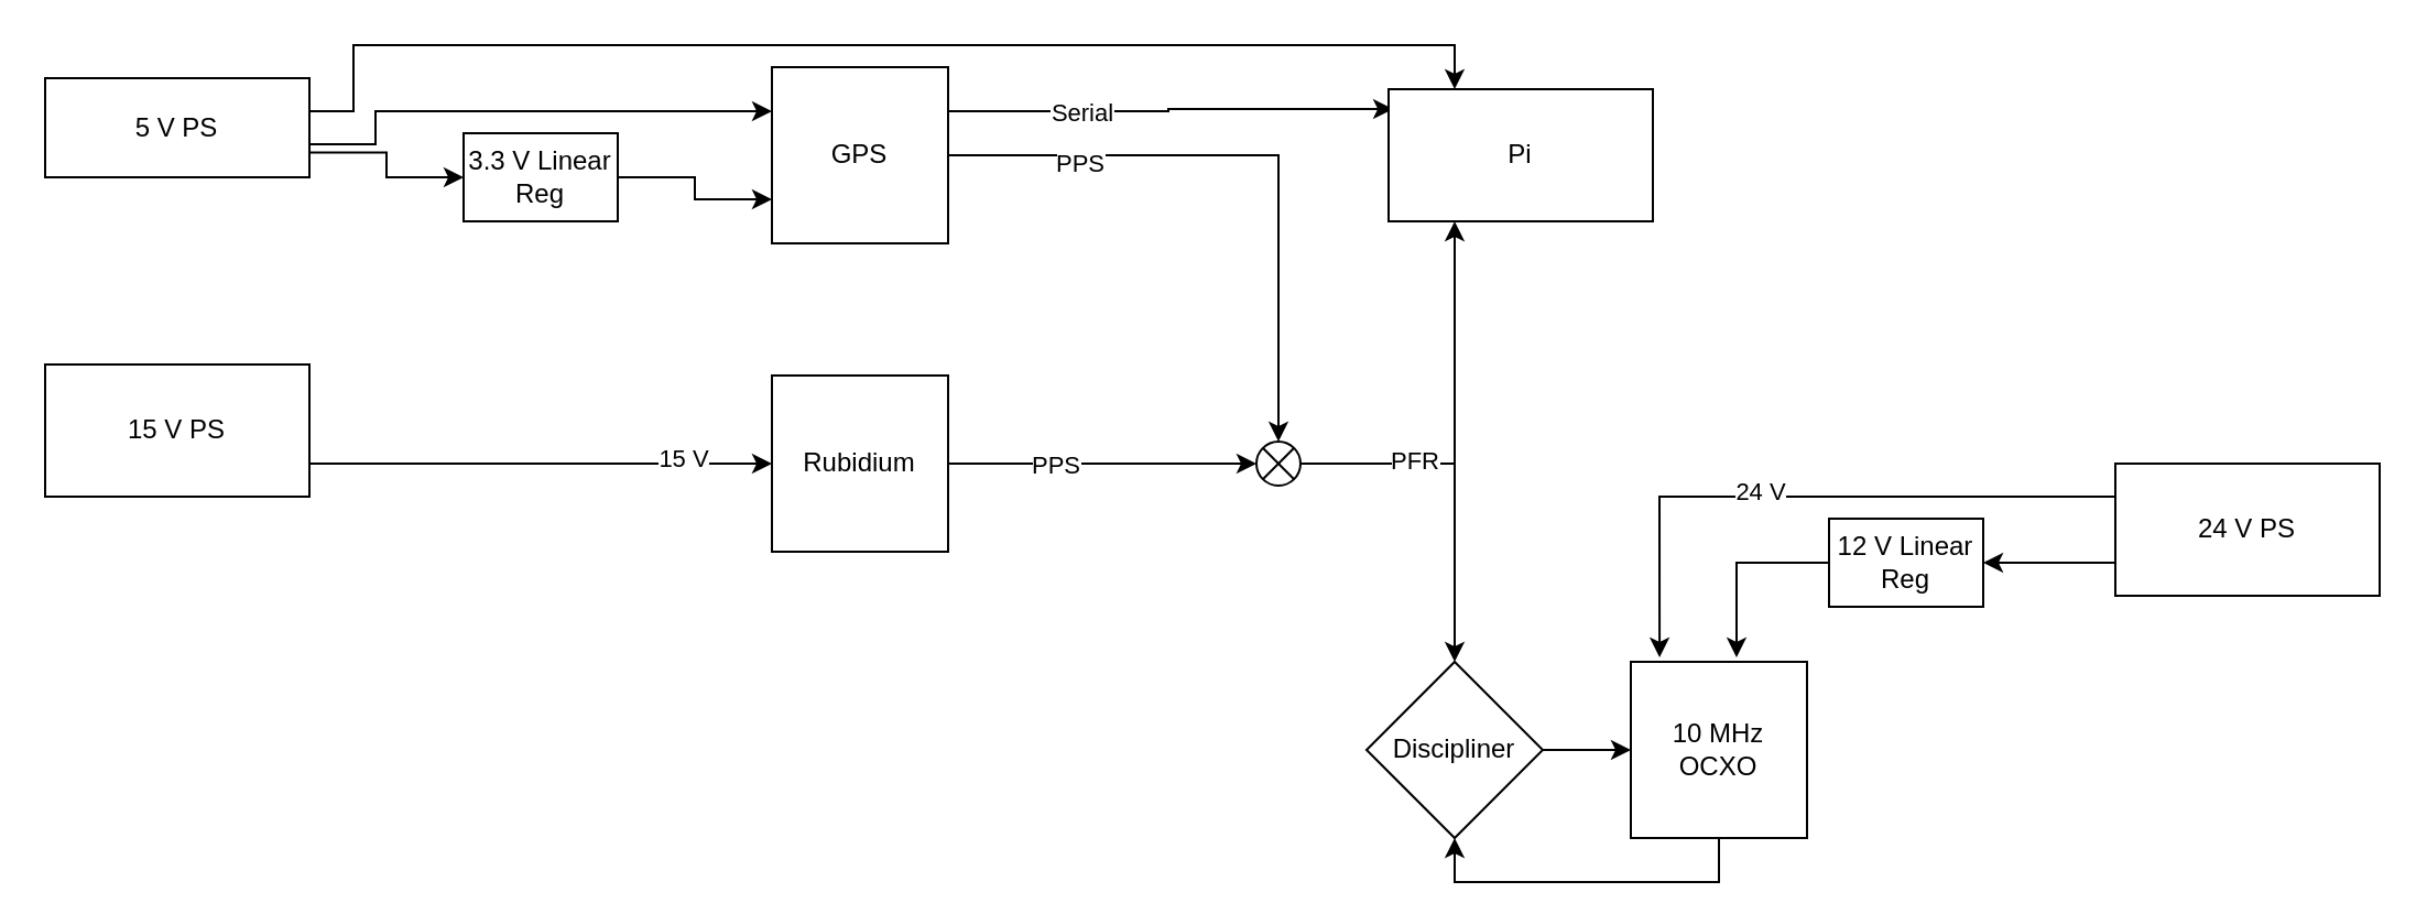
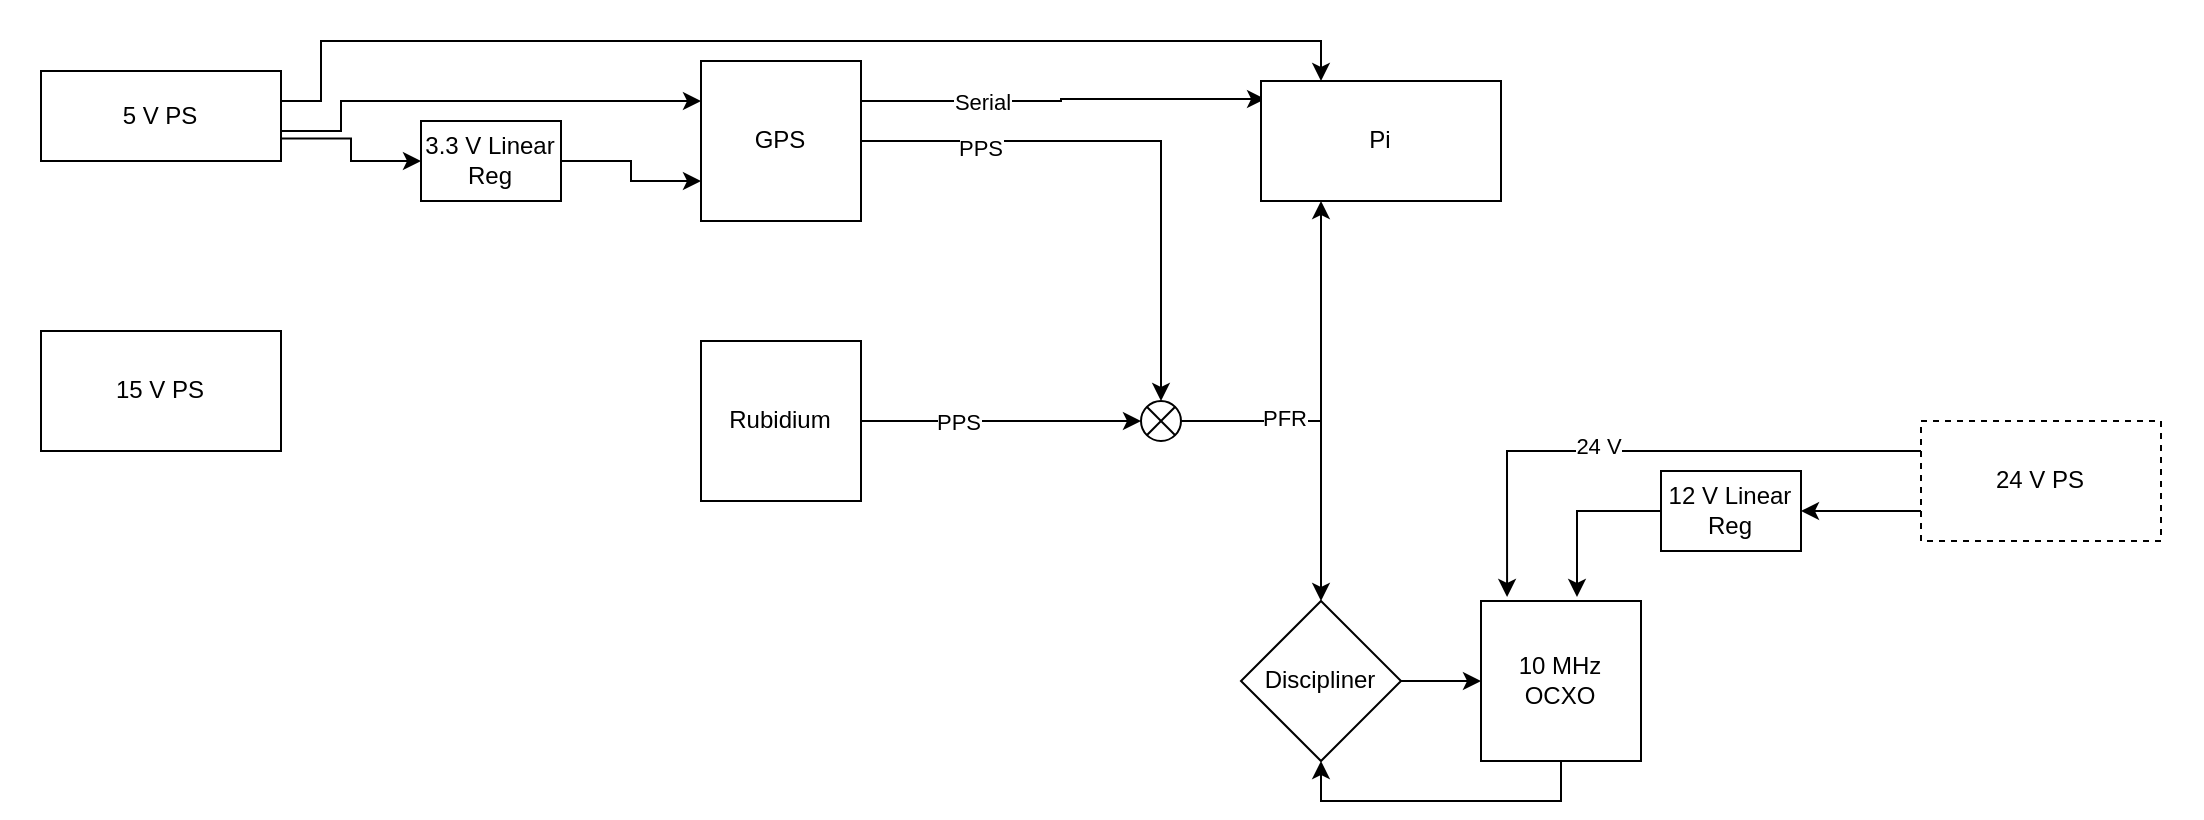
  <mxCell id="0" />
  <mxCell id="1" parent="0" />
  <mxCell id="2" style="edgeStyle=orthogonalEdgeStyle;rounded=0;orthogonalLoop=1;jettySize=auto;html=1;exitX=1;exitY=0.5;exitDx=0;exitDy=0;entryX=0.5;entryY=0;entryDx=0;entryDy=0;" edge="1" parent="1" source="6" target="16"><mxGeometry relative="1" as="geometry" /></mxCell>
  <mxCell id="3" value="PPS" style="edgeLabel;html=1;align=center;verticalAlign=middle;resizable=0;points=[];" vertex="1" connectable="0" parent="2"><mxGeometry x="-0.579" y="-3" relative="1" as="geometry"><mxPoint as="offset" /></mxGeometry></mxCell>
  <mxCell id="4" style="edgeStyle=orthogonalEdgeStyle;rounded=0;orthogonalLoop=1;jettySize=auto;html=1;exitX=1;exitY=0.25;exitDx=0;exitDy=0;entryX=0.017;entryY=0.15;entryDx=0;entryDy=0;entryPerimeter=0;" edge="1" parent="1" source="6" target="10"><mxGeometry relative="1" as="geometry" /></mxCell>
  <mxCell id="5" value="Serial" style="edgeLabel;html=1;align=center;verticalAlign=middle;resizable=0;points=[];" vertex="1" connectable="0" parent="4"><mxGeometry x="-0.409" relative="1" as="geometry"><mxPoint as="offset" /></mxGeometry></mxCell>
  <mxCell id="6" value="GPS" style="whiteSpace=wrap;html=1;aspect=fixed;" vertex="1" parent="1"><mxGeometry x="350" y="30" width="80" height="80" as="geometry" /></mxCell>
  <mxCell id="7" style="edgeStyle=orthogonalEdgeStyle;rounded=0;orthogonalLoop=1;jettySize=auto;html=1;exitX=1;exitY=0.5;exitDx=0;exitDy=0;entryX=0;entryY=0.5;entryDx=0;entryDy=0;" edge="1" parent="1" source="9" target="16"><mxGeometry relative="1" as="geometry" /></mxCell>
  <mxCell id="8" value="PPS" style="edgeLabel;html=1;align=center;verticalAlign=middle;resizable=0;points=[];" vertex="1" connectable="0" parent="7"><mxGeometry x="-0.314" relative="1" as="geometry"><mxPoint as="offset" /></mxGeometry></mxCell>
  <mxCell id="9" value="Rubidium" style="whiteSpace=wrap;html=1;aspect=fixed;" vertex="1" parent="1"><mxGeometry x="350" y="170" width="80" height="80" as="geometry" /></mxCell>
  <mxCell id="10" value="Pi" style="rounded=0;whiteSpace=wrap;html=1;" vertex="1" parent="1"><mxGeometry x="630" y="40" width="120" height="60" as="geometry" /></mxCell>
  <mxCell id="11" style="edgeStyle=orthogonalEdgeStyle;rounded=0;orthogonalLoop=1;jettySize=auto;html=1;exitX=0.5;exitY=1;exitDx=0;exitDy=0;entryX=0.5;entryY=1;entryDx=0;entryDy=0;" edge="1" parent="1" source="12" target="18"><mxGeometry relative="1" as="geometry" /></mxCell>
  <mxCell id="12" value="10 MHz OCXO" style="whiteSpace=wrap;html=1;aspect=fixed;" vertex="1" parent="1"><mxGeometry x="740" y="300" width="80" height="80" as="geometry" /></mxCell>
  <mxCell id="13" style="edgeStyle=orthogonalEdgeStyle;rounded=0;orthogonalLoop=1;jettySize=auto;html=1;exitX=1;exitY=0.5;exitDx=0;exitDy=0;entryX=0.5;entryY=0;entryDx=0;entryDy=0;" edge="1" parent="1" source="16" target="18"><mxGeometry relative="1" as="geometry" /></mxCell>
  <mxCell id="14" style="edgeStyle=orthogonalEdgeStyle;rounded=0;orthogonalLoop=1;jettySize=auto;html=1;exitX=1;exitY=0.5;exitDx=0;exitDy=0;entryX=0.25;entryY=1;entryDx=0;entryDy=0;" edge="1" parent="1" source="16" target="10"><mxGeometry relative="1" as="geometry" /></mxCell>
  <mxCell id="15" value="PFR" style="edgeLabel;html=1;align=center;verticalAlign=middle;resizable=0;points=[];" vertex="1" connectable="0" parent="14"><mxGeometry x="-0.433" y="2" relative="1" as="geometry"><mxPoint as="offset" /></mxGeometry></mxCell>
  <mxCell id="16" value="" style="shape=sumEllipse;perimeter=ellipsePerimeter;whiteSpace=wrap;html=1;backgroundOutline=1;" vertex="1" parent="1"><mxGeometry x="570" y="200" width="20" height="20" as="geometry" /></mxCell>
  <mxCell id="17" style="edgeStyle=orthogonalEdgeStyle;rounded=0;orthogonalLoop=1;jettySize=auto;html=1;exitX=1;exitY=0.5;exitDx=0;exitDy=0;entryX=0;entryY=0.5;entryDx=0;entryDy=0;" edge="1" parent="1" source="18" target="12"><mxGeometry relative="1" as="geometry" /></mxCell>
  <mxCell id="18" value="Discipliner" style="rhombus;whiteSpace=wrap;html=1;aspect=fixed;" vertex="1" parent="1"><mxGeometry x="620" y="300" width="80" height="80" as="geometry" /></mxCell>
  <mxCell id="19" style="edgeStyle=orthogonalEdgeStyle;rounded=0;orthogonalLoop=1;jettySize=auto;html=1;exitX=0;exitY=0.25;exitDx=0;exitDy=0;entryX=0.163;entryY=-0.025;entryDx=0;entryDy=0;entryPerimeter=0;" edge="1" parent="1" source="22" target="12"><mxGeometry relative="1" as="geometry" /></mxCell>
  <mxCell id="20" value="24 V" style="edgeLabel;html=1;align=center;verticalAlign=middle;resizable=0;points=[];" vertex="1" connectable="0" parent="19"><mxGeometry x="0.159" y="-3" relative="1" as="geometry"><mxPoint as="offset" /></mxGeometry></mxCell>
  <mxCell id="21" style="edgeStyle=orthogonalEdgeStyle;rounded=0;orthogonalLoop=1;jettySize=auto;html=1;exitX=0;exitY=0.75;exitDx=0;exitDy=0;entryX=1;entryY=0.5;entryDx=0;entryDy=0;" edge="1" parent="1" source="22" target="24"><mxGeometry relative="1" as="geometry" /></mxCell>
- <mxCell id="22" value="24 V PS" style="rounded=0;whiteSpace=wrap;html=1;" vertex="1" parent="1"><mxGeometry x="960" y="210" width="120" height="60" as="geometry" /></mxCell>
+ <mxCell id="22" value="24 V PS" style="rounded=0;whiteSpace=wrap;html=1;dashed=1;" vertex="1" parent="1"><mxGeometry x="960" y="210" width="120" height="60" as="geometry" /></mxCell>
  <mxCell id="23" style="edgeStyle=orthogonalEdgeStyle;rounded=0;orthogonalLoop=1;jettySize=auto;html=1;exitX=0;exitY=0.5;exitDx=0;exitDy=0;entryX=0.6;entryY=-0.025;entryDx=0;entryDy=0;entryPerimeter=0;" edge="1" parent="1" source="24" target="12"><mxGeometry relative="1" as="geometry" /></mxCell>
  <mxCell id="24" value="12 V Linear Reg" style="rounded=0;whiteSpace=wrap;html=1;" vertex="1" parent="1"><mxGeometry x="830" y="235" width="70" height="40" as="geometry" /></mxCell>
- <mxCell id="25" style="edgeStyle=orthogonalEdgeStyle;rounded=0;orthogonalLoop=1;jettySize=auto;html=1;exitX=1;exitY=0.75;exitDx=0;exitDy=0;entryX=0;entryY=0.5;entryDx=0;entryDy=0;" edge="1" parent="1" source="27" target="9"><mxGeometry relative="1" as="geometry" /></mxCell>
- <mxCell id="26" value="15 V" style="edgeLabel;html=1;align=center;verticalAlign=middle;resizable=0;points=[];" vertex="1" connectable="0" parent="25"><mxGeometry x="0.606" y="3" relative="1" as="geometry"><mxPoint as="offset" /></mxGeometry></mxCell>
  <mxCell id="27" value="15 V PS" style="rounded=0;whiteSpace=wrap;html=1;" vertex="1" parent="1"><mxGeometry x="20" y="165" width="120" height="60" as="geometry" /></mxCell>
  <mxCell id="28" style="edgeStyle=orthogonalEdgeStyle;rounded=0;orthogonalLoop=1;jettySize=auto;html=1;entryX=0;entryY=0.25;entryDx=0;entryDy=0;exitX=1;exitY=0.5;exitDx=0;exitDy=0;" edge="1" parent="1" source="31" target="6"><mxGeometry relative="1" as="geometry"><mxPoint x="200" y="50" as="sourcePoint" /><Array as="points"><mxPoint y="65" x="170" /><mxPoint y="50" x="170" /></Array></mxGeometry></mxCell>
  <mxCell id="29" style="edgeStyle=orthogonalEdgeStyle;rounded=0;orthogonalLoop=1;jettySize=auto;html=1;exitX=1;exitY=0.75;exitDx=0;exitDy=0;entryX=0;entryY=0.5;entryDx=0;entryDy=0;" edge="1" parent="1" source="31" target="33"><mxGeometry relative="1" as="geometry" /></mxCell>
  <mxCell id="30" style="edgeStyle=orthogonalEdgeStyle;rounded=0;orthogonalLoop=1;jettySize=auto;html=1;exitX=1;exitY=0.25;exitDx=0;exitDy=0;entryX=0.25;entryY=0;entryDx=0;entryDy=0;" edge="1" parent="1" source="31" target="10"><mxGeometry relative="1" as="geometry"><Array as="points"><mxPoint x="160" y="50" /><mxPoint x="160" y="20" /><mxPoint x="660" y="20" /></Array></mxGeometry></mxCell>
  <mxCell id="31" value="5 V PS" style="rounded=0;whiteSpace=wrap;html=1;" vertex="1" parent="1"><mxGeometry x="20" y="35" width="120" height="45" as="geometry" /></mxCell>
  <mxCell id="32" style="edgeStyle=orthogonalEdgeStyle;rounded=0;orthogonalLoop=1;jettySize=auto;html=1;exitX=1;exitY=0.5;exitDx=0;exitDy=0;entryX=0;entryY=0.75;entryDx=0;entryDy=0;" edge="1" parent="1" source="33" target="6"><mxGeometry relative="1" as="geometry" /></mxCell>
  <mxCell id="33" value="3.3 V Linear Reg" style="rounded=0;whiteSpace=wrap;html=1;" vertex="1" parent="1"><mxGeometry x="210" y="60" width="70" height="40" as="geometry" /></mxCell>
